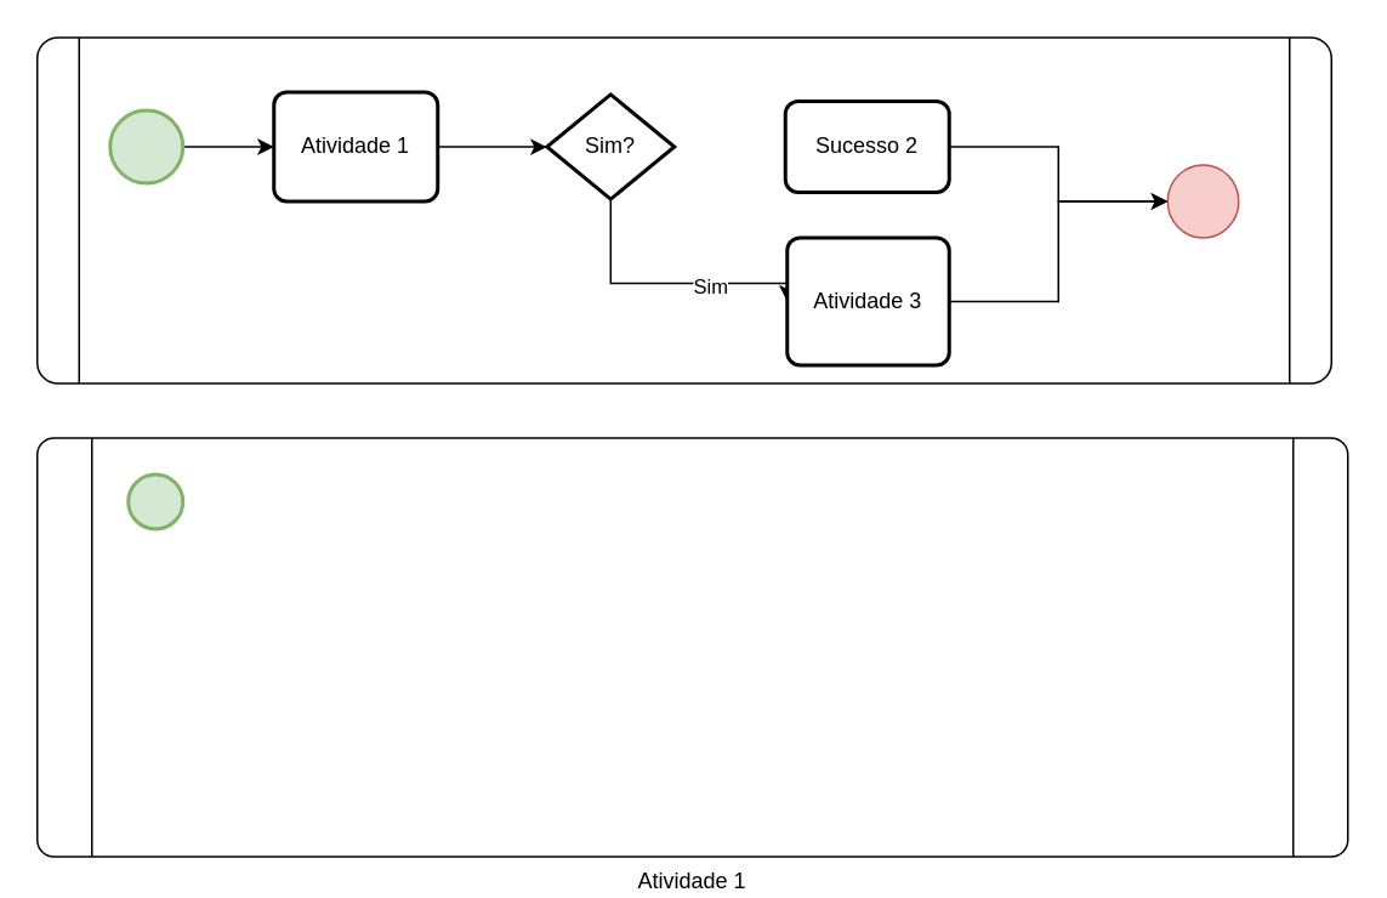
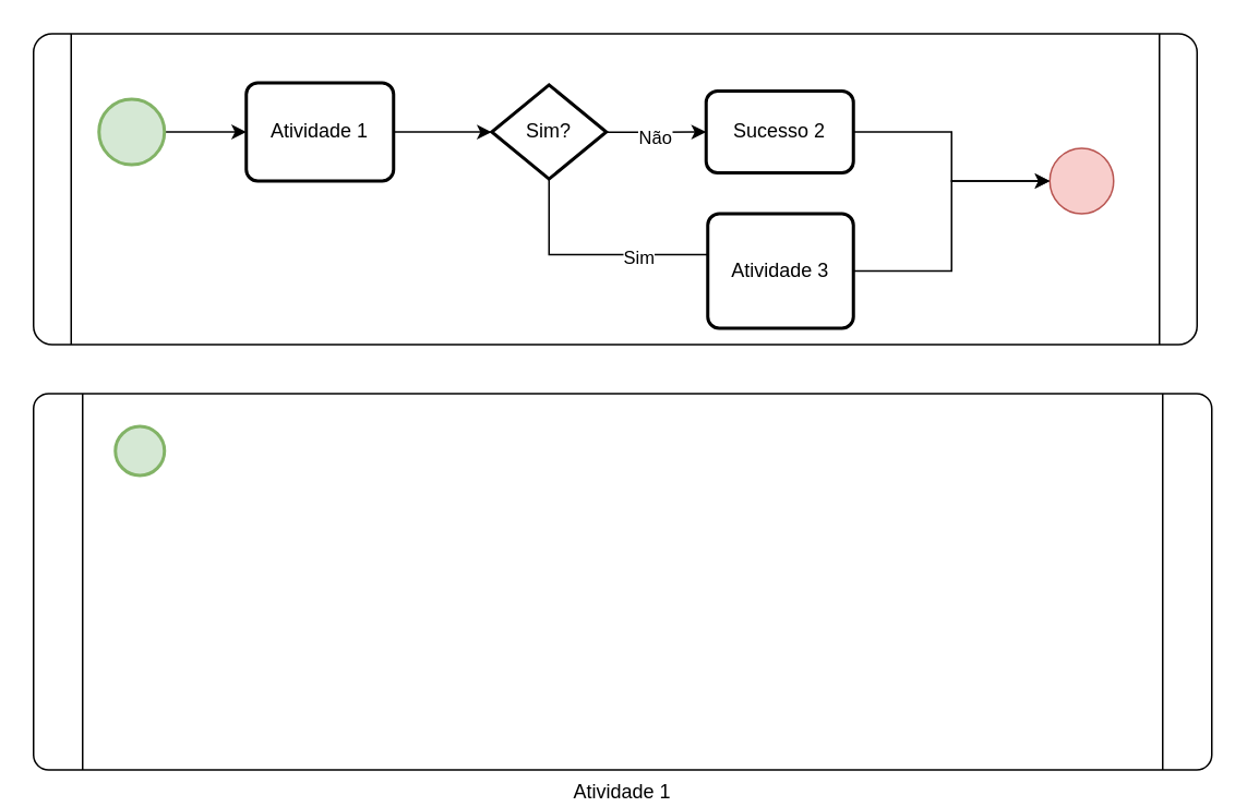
  <mxCell id="0" />
  <mxCell id="1" parent="0" />
  <mxCell id="2" value="" style="verticalLabelPosition=bottom;verticalAlign=top;html=1;shape=process;whiteSpace=wrap;rounded=1;size=0.033;arcSize=6;container=1;collapsible=1;editable=1;movable=1;resizable=1;rotatable=1;deletable=1;locked=0;connectable=1;recursiveResize=0;" vertex="1" parent="1"><mxGeometry x="20" y="20" width="711" height="190" as="geometry"><mxRectangle x="30" y="30" width="50" height="40" as="alternateBounds" /></mxGeometry></mxCell>
- <mxCell id="5" style="edgeStyle=orthogonalEdgeStyle;rounded=0;orthogonalLoop=1;jettySize=auto;html=1;entryX=0;entryY=0.5;entryDx=0;entryDy=0;" edge="1" parent="2" source="7" target="13"><mxGeometry relative="1" as="geometry"><Array as="points"><mxPoint x="315" y="135" /></Array></mxGeometry></mxCell>
+ <mxCell id="3" style="edgeStyle=orthogonalEdgeStyle;rounded=0;orthogonalLoop=1;jettySize=auto;html=1;" edge="1" parent="2" source="7" target="12"><mxGeometry relative="1" as="geometry" /></mxCell>
+ <mxCell id="4" value="Não" style="edgeLabel;html=1;align=center;verticalAlign=middle;resizable=0;points=[];" vertex="1" connectable="0" parent="3"><mxGeometry x="-0.044" y="-3" relative="1" as="geometry"><mxPoint as="offset" /></mxGeometry></mxCell>
+ <mxCell id="5" style="edgeStyle=orthogonalEdgeStyle;rounded=0;orthogonalLoop=1;jettySize=auto;html=1;entryX=0;entryY=0.5;entryDx=0;entryDy=0;endArrow=none;" edge="1" parent="2" source="7" target="13"><mxGeometry relative="1" as="geometry"><Array as="points"><mxPoint x="315" y="135" /></Array></mxGeometry></mxCell>
  <mxCell id="6" value="Sim" style="edgeLabel;html=1;align=center;verticalAlign=middle;resizable=0;points=[];" vertex="1" connectable="0" parent="5"><mxGeometry x="0.319" y="-1" relative="1" as="geometry"><mxPoint as="offset" /></mxGeometry></mxCell>
  <mxCell id="7" value="Sim?" style="strokeWidth=2;html=1;shape=mxgraph.flowchart.decision;whiteSpace=wrap;" vertex="1" parent="2"><mxGeometry x="280" y="31.25" width="70" height="57.5" as="geometry" /></mxCell>
  <mxCell id="8" value="Atividade 1" style="rounded=1;whiteSpace=wrap;html=1;absoluteArcSize=1;arcSize=14;strokeWidth=2;" vertex="1" parent="2"><mxGeometry x="130" y="30" width="90" height="60" as="geometry" /></mxCell>
  <mxCell id="9" value="" style="edgeStyle=orthogonalEdgeStyle;rounded=0;orthogonalLoop=1;jettySize=auto;html=1;" edge="1" parent="2" source="8" target="7"><mxGeometry relative="1" as="geometry" /></mxCell>
  <mxCell id="10" style="edgeStyle=orthogonalEdgeStyle;rounded=0;orthogonalLoop=1;jettySize=auto;html=1;" edge="1" parent="2" source="11" target="8"><mxGeometry relative="1" as="geometry" /></mxCell>
  <mxCell id="11" value="" style="strokeWidth=2;html=1;shape=mxgraph.flowchart.start_1;whiteSpace=wrap;fillColor=#d5e8d4;strokeColor=#82b366;" vertex="1" parent="2"><mxGeometry x="40" y="40" width="40" height="40" as="geometry" /></mxCell>
  <mxCell id="12" value="Sucesso 2" style="rounded=1;whiteSpace=wrap;html=1;absoluteArcSize=1;arcSize=14;strokeWidth=2;" vertex="1" parent="2"><mxGeometry x="411" y="35" width="90" height="50" as="geometry" /></mxCell>
  <mxCell id="13" value="Atividade 3" style="rounded=1;whiteSpace=wrap;html=1;absoluteArcSize=1;arcSize=14;strokeWidth=2;" vertex="1" parent="2"><mxGeometry x="412" y="110" width="89" height="70" as="geometry" /></mxCell>
  <mxCell id="14" value="" style="verticalLabelPosition=bottom;verticalAlign=top;html=1;shape=mxgraph.flowchart.on-page_reference;fillColor=#f8cecc;strokeColor=#b85450;" vertex="1" parent="2"><mxGeometry x="621" y="70" width="39" height="40" as="geometry" /></mxCell>
  <mxCell id="15" style="edgeStyle=orthogonalEdgeStyle;rounded=0;orthogonalLoop=1;jettySize=auto;html=1;entryX=0;entryY=0.5;entryDx=0;entryDy=0;entryPerimeter=0;" edge="1" parent="2" source="12" target="14"><mxGeometry relative="1" as="geometry" /></mxCell>
  <mxCell id="16" style="edgeStyle=orthogonalEdgeStyle;rounded=0;orthogonalLoop=1;jettySize=auto;html=1;entryX=0;entryY=0.5;entryDx=0;entryDy=0;entryPerimeter=0;" edge="1" parent="2" source="13" target="14"><mxGeometry relative="1" as="geometry" /></mxCell>
  <mxCell id="17" value="Atividade 1" style="verticalLabelPosition=bottom;verticalAlign=top;html=1;shape=process;whiteSpace=wrap;rounded=1;size=0.042;arcSize=4;horizontal=1;" vertex="1" parent="1"><mxGeometry x="20" y="240" width="720" height="230" as="geometry" /></mxCell>
  <mxCell id="18" value="" style="strokeWidth=2;html=1;shape=mxgraph.flowchart.start_1;whiteSpace=wrap;fillColor=#d5e8d4;strokeColor=#82b366;" vertex="1" parent="1"><mxGeometry x="70" y="260" width="30" height="30" as="geometry" /></mxCell>
